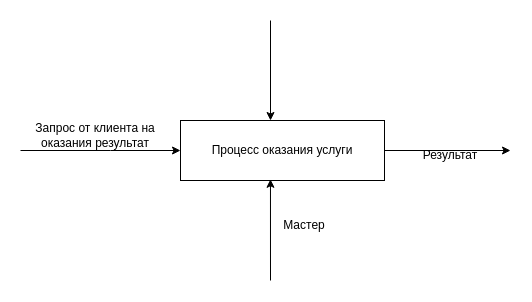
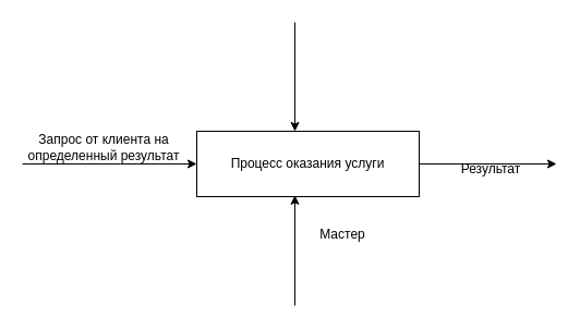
  <mxCell id="0" />
  <mxCell id="1" parent="0" />
  <mxCell id="2" value="Процесс оказания услуги" style="rounded=0;whiteSpace=wrap;html=1;" vertex="1" parent="1"><mxGeometry x="180" y="120" width="204" height="60" as="geometry" /></mxCell>
  <mxCell id="3" value="" style="endArrow=classic;html=1;rounded=0;entryX=0;entryY=0.5;entryDx=0;entryDy=0;" edge="1" parent="1" target="2"><mxGeometry width="50" height="50" relative="1" as="geometry"><mxPoint x="20" y="150" as="sourcePoint" /><mxPoint x="270" y="260" as="targetPoint" /><Array as="points"><mxPoint x="110" y="150" /></Array></mxGeometry></mxCell>
- <mxCell id="4" value="Запрос от клиента на оказания результат" style="text;html=1;align=center;verticalAlign=middle;whiteSpace=wrap;rounded=0;" vertex="1" parent="1"><mxGeometry x="20" y="120" width="150" height="30" as="geometry" /></mxCell>
+ <mxCell id="4" value="Запрос от клиента на определенный результат" style="text;html=1;align=center;verticalAlign=middle;whiteSpace=wrap;rounded=0;" vertex="1" parent="1"><mxGeometry x="20" y="120" width="150" height="30" as="geometry" /></mxCell>
  <mxCell id="5" value="" style="endArrow=classic;html=1;rounded=0;" edge="1" parent="1"><mxGeometry width="50" height="50" relative="1" as="geometry"><mxPoint x="270" y="20" as="sourcePoint" /><mxPoint x="270" y="120" as="targetPoint" /></mxGeometry></mxCell>
  <mxCell id="6" value="" style="endArrow=classic;html=1;rounded=0;entryX=0.441;entryY=0.98;entryDx=0;entryDy=0;entryPerimeter=0;" edge="1" parent="1" target="2"><mxGeometry width="50" height="50" relative="1" as="geometry"><mxPoint x="270" y="280" as="sourcePoint" /><mxPoint x="260" y="160" as="targetPoint" /></mxGeometry></mxCell>
- <mxCell id="7" value="Мастер" style="text;html=1;align=center;verticalAlign=middle;whiteSpace=wrap;rounded=0;" vertex="1" parent="1"><mxGeometry x="274" y="210" width="60" height="30" as="geometry" /></mxCell>
+ <mxCell id="7" value="Мастер" style="text;html=1;align=center;verticalAlign=middle;whiteSpace=wrap;rounded=0;" vertex="1" parent="1"><mxGeometry x="284" y="200" width="60" height="30" as="geometry" /></mxCell>
  <mxCell id="8" value="" style="endArrow=classic;html=1;rounded=0;exitX=1;exitY=0.5;exitDx=0;exitDy=0;" edge="1" parent="1" source="2"><mxGeometry width="50" height="50" relative="1" as="geometry"><mxPoint x="210" y="210" as="sourcePoint" /><mxPoint x="510" y="150" as="targetPoint" /></mxGeometry></mxCell>
  <mxCell id="9" value="Результат" style="text;html=1;align=center;verticalAlign=middle;whiteSpace=wrap;rounded=0;" vertex="1" parent="1"><mxGeometry x="420" y="140" width="60" height="30" as="geometry" /></mxCell>
